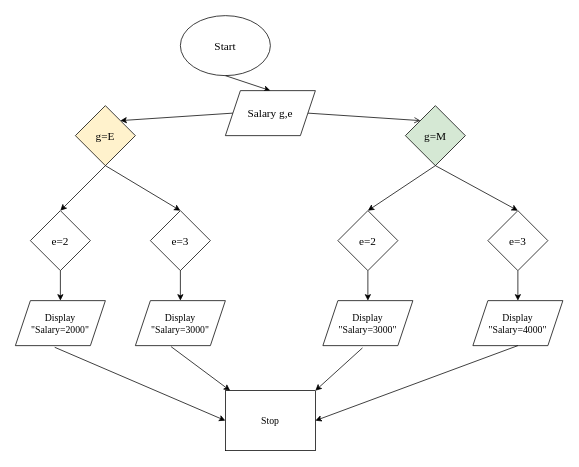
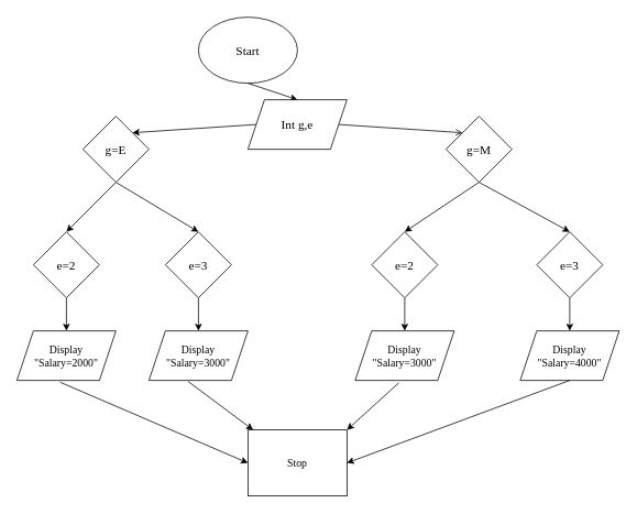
  <mxCell id="0" />
  <mxCell id="1" parent="0" />
  <mxCell id="2" value="Start" style="ellipse;whiteSpace=wrap;html=1;fontFamily=Times New Roman;fontSize=15;" vertex="1" parent="1"><mxGeometry x="240" y="20" width="120" height="80" as="geometry" /></mxCell>
  <mxCell id="3" value="" style="endArrow=open;html=1;fontFamily=Times New Roman;fontSize=15;exitX=1;exitY=0.5;exitDx=0;exitDy=0;entryX=0;entryY=0;entryDx=0;entryDy=0;" edge="1" parent="1" source="11" target="6"><mxGeometry width="50" height="50" relative="1" as="geometry"><mxPoint x="420" y="150" as="sourcePoint" /><mxPoint x="500" y="160" as="targetPoint" /></mxGeometry></mxCell>
  <mxCell id="4" value="" style="endArrow=classic;html=1;fontFamily=Times New Roman;fontSize=15;exitX=0.5;exitY=1;exitDx=0;exitDy=0;" edge="1" parent="1" source="2"><mxGeometry width="50" height="50" relative="1" as="geometry"><mxPoint x="370" y="270" as="sourcePoint" /><mxPoint x="360" y="120" as="targetPoint" /></mxGeometry></mxCell>
  <mxCell id="5" value="" style="endArrow=classic;html=1;fontFamily=Times New Roman;fontSize=15;exitX=0;exitY=0.5;exitDx=0;exitDy=0;entryX=1;entryY=0;entryDx=0;entryDy=0;" edge="1" parent="1" target="7"><mxGeometry width="50" height="50" relative="1" as="geometry"><mxPoint x="310" y="150" as="sourcePoint" /><mxPoint x="230" y="160" as="targetPoint" /></mxGeometry></mxCell>
- <mxCell id="6" value="g=M" style="rhombus;whiteSpace=wrap;html=1;fontFamily=Times New Roman;fontSize=15;fillColor=#d5e8d4;" vertex="1" parent="1"><mxGeometry x="540" y="140" width="80" height="80" as="geometry" /></mxCell>
- <mxCell id="7" value="g=E" style="rhombus;whiteSpace=wrap;html=1;fontFamily=Times New Roman;fontSize=15;fillColor=#fff2cc;" vertex="1" parent="1"><mxGeometry x="100" y="140" width="80" height="80" as="geometry" /></mxCell>
+ <mxCell id="6" value="g=M" style="rhombus;whiteSpace=wrap;html=1;fontFamily=Times New Roman;fontSize=15;" vertex="1" parent="1"><mxGeometry x="540" y="140" width="80" height="80" as="geometry" /></mxCell>
+ <mxCell id="7" value="g=E" style="rhombus;whiteSpace=wrap;html=1;fontFamily=Times New Roman;fontSize=15;" vertex="1" parent="1"><mxGeometry x="100" y="140" width="80" height="80" as="geometry" /></mxCell>
  <mxCell id="8" value="" style="endArrow=classic;html=1;fontFamily=Times New Roman;fontSize=15;exitX=0.5;exitY=1;exitDx=0;exitDy=0;entryX=0.5;entryY=0;entryDx=0;entryDy=0;" edge="1" parent="1" source="7" target="13"><mxGeometry width="50" height="50" relative="1" as="geometry"><mxPoint x="370" y="270" as="sourcePoint" /><mxPoint x="200" y="280" as="targetPoint" /></mxGeometry></mxCell>
  <mxCell id="9" value="" style="endArrow=classic;html=1;fontFamily=Times New Roman;fontSize=15;exitX=0.5;exitY=1;exitDx=0;exitDy=0;entryX=0.5;entryY=0;entryDx=0;entryDy=0;" edge="1" parent="1" source="6" target="14"><mxGeometry width="50" height="50" relative="1" as="geometry"><mxPoint x="370" y="270" as="sourcePoint" /><mxPoint x="520" y="280" as="targetPoint" /></mxGeometry></mxCell>
  <mxCell id="10" value="" style="endArrow=classic;html=1;fontFamily=Times New Roman;fontSize=15;exitX=0.5;exitY=1;exitDx=0;exitDy=0;" edge="1" parent="1" source="13"><mxGeometry width="50" height="50" relative="1" as="geometry"><mxPoint x="200" y="340" as="sourcePoint" /><mxPoint x="80" y="400" as="targetPoint" /></mxGeometry></mxCell>
- <mxCell id="11" value="Salary g,e" style="shape=parallelogram;perimeter=parallelogramPerimeter;whiteSpace=wrap;html=1;fixedSize=1;fontSize=15;fontFamily=Times New Roman;" vertex="1" parent="1"><mxGeometry x="300" y="120" width="120" height="60" as="geometry" /></mxCell>
+ <mxCell id="11" value="Int g,e" style="shape=parallelogram;perimeter=parallelogramPerimeter;whiteSpace=wrap;html=1;fixedSize=1;fontSize=15;fontFamily=Times New Roman;" vertex="1" parent="1"><mxGeometry x="300" y="120" width="120" height="60" as="geometry" /></mxCell>
  <mxCell id="12" value="" style="endArrow=classic;html=1;fontFamily=Times New Roman;fontSize=15;exitX=0.5;exitY=1;exitDx=0;exitDy=0;" edge="1" parent="1" source="14" target="22"><mxGeometry width="50" height="50" relative="1" as="geometry"><mxPoint x="520" y="340" as="sourcePoint" /><mxPoint x="460" y="400" as="targetPoint" /></mxGeometry></mxCell>
  <mxCell id="13" value="e=2" style="rhombus;whiteSpace=wrap;html=1;fontFamily=Times New Roman;fontSize=15;" vertex="1" parent="1"><mxGeometry x="40" y="280" width="80" height="80" as="geometry" /></mxCell>
  <mxCell id="14" value="e=2" style="rhombus;whiteSpace=wrap;html=1;fontFamily=Times New Roman;fontSize=15;" vertex="1" parent="1"><mxGeometry x="450" y="280" width="80" height="80" as="geometry" /></mxCell>
  <mxCell id="15" value="" style="endArrow=classic;html=1;fontFamily=Times New Roman;fontSize=15;entryX=0.5;entryY=0;entryDx=0;entryDy=0;" edge="1" parent="1" target="19"><mxGeometry width="50" height="50" relative="1" as="geometry"><mxPoint x="140" y="220" as="sourcePoint" /><mxPoint x="200" y="280" as="targetPoint" /></mxGeometry></mxCell>
  <mxCell id="16" value="" style="endArrow=classic;html=1;fontFamily=Times New Roman;fontSize=15;entryX=0.5;entryY=0;entryDx=0;entryDy=0;" edge="1" parent="1" target="18"><mxGeometry width="50" height="50" relative="1" as="geometry"><mxPoint x="580" y="220" as="sourcePoint" /><mxPoint x="640" y="280" as="targetPoint" /></mxGeometry></mxCell>
  <mxCell id="17" style="edgeStyle=orthogonalEdgeStyle;rounded=0;orthogonalLoop=1;jettySize=auto;html=1;exitX=0.5;exitY=1;exitDx=0;exitDy=0;fontFamily=Times New Roman;fontSize=13;entryX=0.5;entryY=0;entryDx=0;entryDy=0;" edge="1" parent="1" source="18" target="23"><mxGeometry relative="1" as="geometry"><mxPoint x="680" y="370" as="targetPoint" /></mxGeometry></mxCell>
  <mxCell id="18" value="e=3" style="rhombus;whiteSpace=wrap;html=1;fontFamily=Times New Roman;fontSize=15;" vertex="1" parent="1"><mxGeometry x="650" y="280" width="80" height="80" as="geometry" /></mxCell>
  <mxCell id="19" value="e=3" style="rhombus;whiteSpace=wrap;html=1;fontFamily=Times New Roman;fontSize=15;" vertex="1" parent="1"><mxGeometry x="200" y="280" width="80" height="80" as="geometry" /></mxCell>
  <mxCell id="20" value="Display &quot;Salary=2000&quot;" style="shape=parallelogram;perimeter=parallelogramPerimeter;whiteSpace=wrap;html=1;fixedSize=1;fontFamily=Times New Roman;fontSize=13;" vertex="1" parent="1"><mxGeometry x="20" y="400" width="120" height="60" as="geometry" /></mxCell>
  <mxCell id="21" value="Display &quot;Salary=3000&quot;" style="shape=parallelogram;perimeter=parallelogramPerimeter;whiteSpace=wrap;html=1;fixedSize=1;fontFamily=Times New Roman;fontSize=13;" vertex="1" parent="1"><mxGeometry x="180" y="400" width="120" height="60" as="geometry" /></mxCell>
  <mxCell id="22" value="Display &quot;Salary=3000&quot;" style="shape=parallelogram;perimeter=parallelogramPerimeter;whiteSpace=wrap;html=1;fixedSize=1;fontFamily=Times New Roman;fontSize=13;" vertex="1" parent="1"><mxGeometry x="430" y="400" width="120" height="60" as="geometry" /></mxCell>
  <mxCell id="23" value="Display &quot;Salary=4000&quot;" style="shape=parallelogram;perimeter=parallelogramPerimeter;whiteSpace=wrap;html=1;fixedSize=1;fontFamily=Times New Roman;fontSize=13;" vertex="1" parent="1"><mxGeometry x="630" y="400" width="120" height="60" as="geometry" /></mxCell>
  <mxCell id="24" value="" style="endArrow=classic;html=1;fontFamily=Times New Roman;fontSize=13;exitX=0.5;exitY=1;exitDx=0;exitDy=0;entryX=0.5;entryY=0;entryDx=0;entryDy=0;" edge="1" parent="1" source="19" target="21"><mxGeometry width="50" height="50" relative="1" as="geometry"><mxPoint x="370" y="360" as="sourcePoint" /><mxPoint x="420" y="310" as="targetPoint" /></mxGeometry></mxCell>
  <mxCell id="25" value="Stop" style="whiteSpace=wrap;html=1;fontFamily=Times New Roman;fontSize=13;rounded=0;" vertex="1" parent="1"><mxGeometry x="300" y="520" width="120" height="80" as="geometry" /></mxCell>
  <mxCell id="26" value="" style="endArrow=classic;html=1;fontFamily=Times New Roman;fontSize=13;exitX=0.437;exitY=1.037;exitDx=0;exitDy=0;exitPerimeter=0;entryX=0;entryY=0.5;entryDx=0;entryDy=0;" edge="1" parent="1" source="20" target="25"><mxGeometry width="50" height="50" relative="1" as="geometry"><mxPoint x="370" y="460" as="sourcePoint" /><mxPoint x="420" y="410" as="targetPoint" /></mxGeometry></mxCell>
  <mxCell id="27" value="" style="endArrow=classic;html=1;fontFamily=Times New Roman;fontSize=13;exitX=0.397;exitY=1.023;exitDx=0;exitDy=0;exitPerimeter=0;" edge="1" parent="1" source="21" target="25"><mxGeometry width="50" height="50" relative="1" as="geometry"><mxPoint x="370" y="460" as="sourcePoint" /><mxPoint x="420" y="410" as="targetPoint" /></mxGeometry></mxCell>
  <mxCell id="28" value="" style="endArrow=classic;html=1;fontFamily=Times New Roman;fontSize=13;exitX=0.44;exitY=1.05;exitDx=0;exitDy=0;exitPerimeter=0;entryX=1;entryY=0;entryDx=0;entryDy=0;" edge="1" parent="1" source="22" target="25"><mxGeometry width="50" height="50" relative="1" as="geometry"><mxPoint x="370" y="460" as="sourcePoint" /><mxPoint x="420" y="410" as="targetPoint" /></mxGeometry></mxCell>
  <mxCell id="29" value="" style="endArrow=classic;html=1;fontFamily=Times New Roman;fontSize=13;exitX=0.5;exitY=1;exitDx=0;exitDy=0;entryX=1;entryY=0.5;entryDx=0;entryDy=0;" edge="1" parent="1" source="23" target="25"><mxGeometry width="50" height="50" relative="1" as="geometry"><mxPoint x="370" y="460" as="sourcePoint" /><mxPoint x="420" y="410" as="targetPoint" /></mxGeometry></mxCell>
